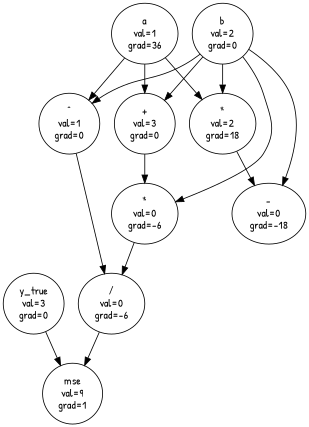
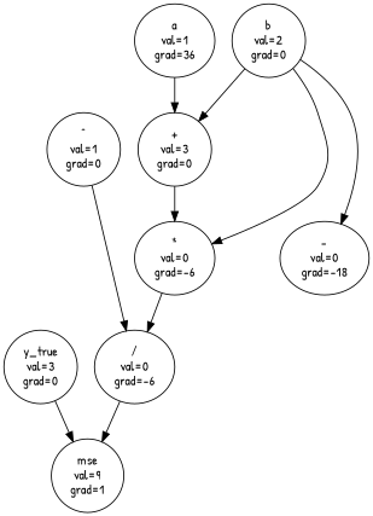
  digraph {
    fontname="Patrick Hand"
    node [fontname="Patrick Hand"]
    edge [fontname="Patrick Hand"]
    n1 [label="y_true\nval=3\ngrad=0"]
    n2 [label="mse\nval=9\ngrad=1"]
    n3 [label="a\nval=1\ngrad=36"]
    n4 [label="+\nval=3\ngrad=0"]
-   n5 [label="*\nval=2\ngrad=18"]
    n6 [label="^\nval=1\ngrad=0"]
    n7 [label="*\nval=0\ngrad=-6"]
    n8 [label="-\nval=0\ngrad=-18"]
    n9 [label="/\nval=0\ngrad=-6"]
    n10 [label="b\nval=2\ngrad=0"]
    n1 -> n2
    n3 -> n4
-   n3 -> n5
-   n3 -> n6
    n4 -> n7
-   n5 -> n8
    n6 -> n9
    n7 -> n9
    n9 -> n2
    n10 -> n4
-   n10 -> n5
-   n10 -> n6
    n10 -> n7
    n10 -> n8
  }
